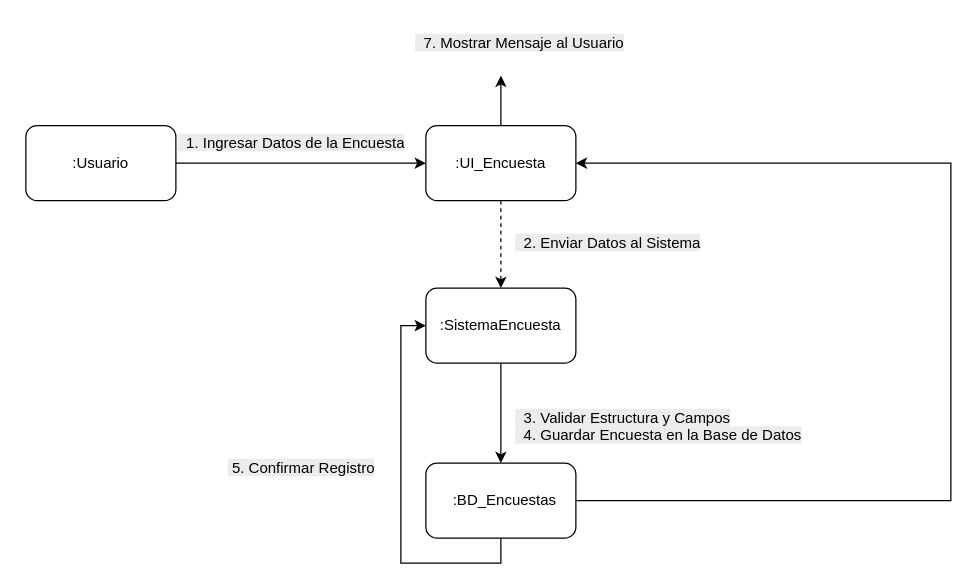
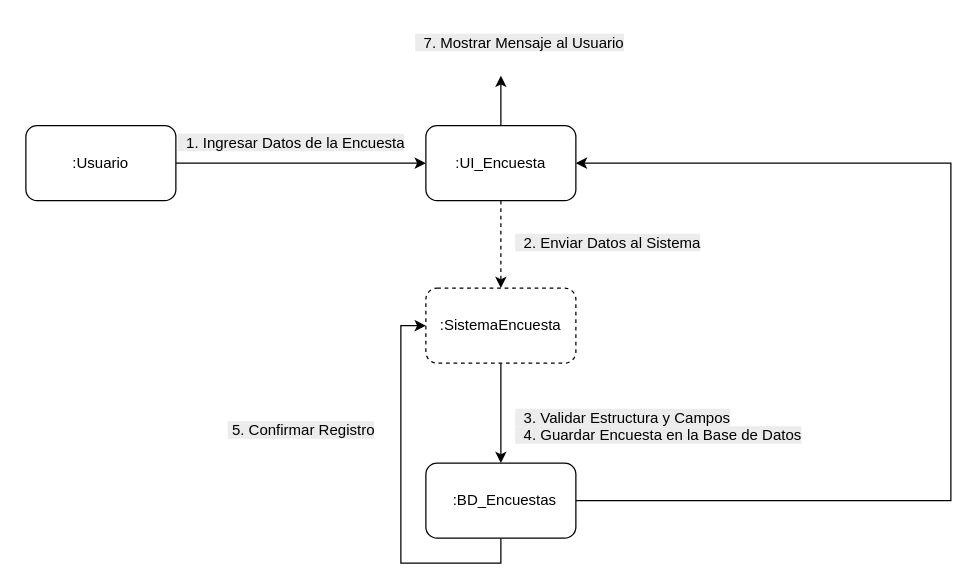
  <mxCell id="0" />
  <mxCell id="1" parent="0" />
  <mxCell id="2" style="edgeStyle=orthogonalEdgeStyle;rounded=0;orthogonalLoop=1;jettySize=auto;html=1;exitX=1;exitY=0.5;exitDx=0;exitDy=0;entryX=0;entryY=0.5;entryDx=0;entryDy=0;" edge="1" parent="1" source="3" target="9"><mxGeometry relative="1" as="geometry" /></mxCell>
  <mxCell id="3" value="&lt;span style=&quot;text-align: left;&quot;&gt;:Usuario&lt;/span&gt;" style="rounded=1;whiteSpace=wrap;html=1;" vertex="1" parent="1"><mxGeometry x="20" y="100" width="120" height="60" as="geometry" /></mxCell>
  <mxCell id="4" style="edgeStyle=orthogonalEdgeStyle;rounded=0;orthogonalLoop=1;jettySize=auto;html=1;exitX=0.5;exitY=1;exitDx=0;exitDy=0;entryX=0;entryY=0.5;entryDx=0;entryDy=0;" edge="1" parent="1" source="6" target="11"><mxGeometry relative="1" as="geometry" /></mxCell>
  <mxCell id="5" style="edgeStyle=orthogonalEdgeStyle;rounded=0;orthogonalLoop=1;jettySize=auto;html=1;exitX=1;exitY=0.5;exitDx=0;exitDy=0;entryX=1;entryY=0.5;entryDx=0;entryDy=0;" edge="1" parent="1" source="6" target="9"><mxGeometry relative="1" as="geometry"><Array as="points"><mxPoint x="760" y="400" /><mxPoint x="760" y="130" /></Array></mxGeometry></mxCell>
  <mxCell id="6" value="&lt;span style=&quot;text-align: left;&quot;&gt;&amp;nbsp;&amp;nbsp;:BD_Encuestas&lt;/span&gt;" style="rounded=1;whiteSpace=wrap;html=1;" vertex="1" parent="1"><mxGeometry x="340" y="370" width="120" height="60" as="geometry" /></mxCell>
  <mxCell id="7" style="edgeStyle=orthogonalEdgeStyle;rounded=0;orthogonalLoop=1;jettySize=auto;html=1;exitX=0.5;exitY=1;exitDx=0;exitDy=0;entryX=0.5;entryY=0;entryDx=0;entryDy=0;dashed=1;" edge="1" parent="1" source="9" target="11"><mxGeometry relative="1" as="geometry" /></mxCell>
  <mxCell id="8" style="edgeStyle=orthogonalEdgeStyle;rounded=0;orthogonalLoop=1;jettySize=auto;html=1;exitX=0.5;exitY=0;exitDx=0;exitDy=0;" edge="1" parent="1" source="9"><mxGeometry relative="1" as="geometry"><mxPoint x="400" y="60" as="targetPoint" /></mxGeometry></mxCell>
  <mxCell id="9" value="&lt;span style=&quot;text-align: left;&quot;&gt;:UI_Encuesta&lt;/span&gt;" style="rounded=1;whiteSpace=wrap;html=1;" vertex="1" parent="1"><mxGeometry x="340" y="100" width="120" height="60" as="geometry" /></mxCell>
  <mxCell id="10" style="edgeStyle=orthogonalEdgeStyle;rounded=0;orthogonalLoop=1;jettySize=auto;html=1;exitX=0.5;exitY=1;exitDx=0;exitDy=0;entryX=0.5;entryY=0;entryDx=0;entryDy=0;" edge="1" parent="1" source="11" target="6"><mxGeometry relative="1" as="geometry" /></mxCell>
- <mxCell id="11" value="&lt;span style=&quot;text-align: left;&quot;&gt;:SistemaEncuesta&lt;/span&gt;" style="rounded=1;whiteSpace=wrap;html=1;" vertex="1" parent="1"><mxGeometry x="340" y="230" width="120" height="60" as="geometry" /></mxCell>
+ <mxCell id="11" value="&lt;span style=&quot;text-align: left;&quot;&gt;:SistemaEncuesta&lt;/span&gt;" style="rounded=1;whiteSpace=wrap;html=1;dashed=1;" vertex="1" parent="1"><mxGeometry x="340" y="230" width="120" height="60" as="geometry" /></mxCell>
  <mxCell id="12" value="&lt;span style=&quot;color: rgb(0, 0, 0); font-family: Helvetica; font-size: 12px; font-style: normal; font-variant-ligatures: normal; font-variant-caps: normal; font-weight: 400; letter-spacing: normal; orphans: 2; text-align: left; text-indent: 0px; text-transform: none; widows: 2; word-spacing: 0px; -webkit-text-stroke-width: 0px; white-space: normal; background-color: rgb(236, 236, 236); text-decoration-thickness: initial; text-decoration-style: initial; text-decoration-color: initial; display: inline !important; float: none;&quot;&gt;&amp;nbsp; 1. Ingresar Datos de la Encuesta&lt;/span&gt;&lt;br style=&quot;forced-color-adjust: none; padding: 0px; margin: 0px; color: rgb(0, 0, 0); font-family: Helvetica; font-size: 12px; font-style: normal; font-variant-ligatures: normal; font-variant-caps: normal; font-weight: 400; letter-spacing: normal; orphans: 2; text-align: left; text-indent: 0px; text-transform: none; widows: 2; word-spacing: 0px; -webkit-text-stroke-width: 0px; white-space: normal; background-color: rgb(236, 236, 236); text-decoration-thickness: initial; text-decoration-style: initial; text-decoration-color: initial;&quot;&gt;" style="text;whiteSpace=wrap;html=1;" vertex="1" parent="1"><mxGeometry x="140" y="100" width="210" height="40" as="geometry" /></mxCell>
  <mxCell id="13" value="&lt;span style=&quot;color: rgb(0, 0, 0); font-family: Helvetica; font-size: 12px; font-style: normal; font-variant-ligatures: normal; font-variant-caps: normal; font-weight: 400; letter-spacing: normal; orphans: 2; text-align: left; text-indent: 0px; text-transform: none; widows: 2; word-spacing: 0px; -webkit-text-stroke-width: 0px; white-space: normal; background-color: rgb(236, 236, 236); text-decoration-thickness: initial; text-decoration-style: initial; text-decoration-color: initial; display: inline !important; float: none;&quot;&gt;&amp;nbsp; 2. Enviar Datos al Sistema&lt;/span&gt;&lt;br style=&quot;forced-color-adjust: none; padding: 0px; margin: 0px; color: rgb(0, 0, 0); font-family: Helvetica; font-size: 12px; font-style: normal; font-variant-ligatures: normal; font-variant-caps: normal; font-weight: 400; letter-spacing: normal; orphans: 2; text-align: left; text-indent: 0px; text-transform: none; widows: 2; word-spacing: 0px; -webkit-text-stroke-width: 0px; white-space: normal; background-color: rgb(236, 236, 236); text-decoration-thickness: initial; text-decoration-style: initial; text-decoration-color: initial;&quot;&gt;" style="text;whiteSpace=wrap;html=1;" vertex="1" parent="1"><mxGeometry x="410" y="180" width="180" height="40" as="geometry" /></mxCell>
  <mxCell id="14" value="&lt;span style=&quot;color: rgb(0, 0, 0); font-family: Helvetica; font-size: 12px; font-style: normal; font-variant-ligatures: normal; font-variant-caps: normal; font-weight: 400; letter-spacing: normal; orphans: 2; text-align: left; text-indent: 0px; text-transform: none; widows: 2; word-spacing: 0px; -webkit-text-stroke-width: 0px; white-space: normal; background-color: rgb(236, 236, 236); text-decoration-thickness: initial; text-decoration-style: initial; text-decoration-color: initial; float: none; display: inline !important;&quot;&gt;&amp;nbsp; 3. Validar Estructura y Campos&lt;/span&gt;&lt;br style=&quot;forced-color-adjust: none; padding: 0px; margin: 0px; color: rgb(0, 0, 0); font-family: Helvetica; font-size: 12px; font-style: normal; font-variant-ligatures: normal; font-variant-caps: normal; font-weight: 400; letter-spacing: normal; orphans: 2; text-align: left; text-indent: 0px; text-transform: none; widows: 2; word-spacing: 0px; -webkit-text-stroke-width: 0px; white-space: normal; background-color: rgb(236, 236, 236); text-decoration-thickness: initial; text-decoration-style: initial; text-decoration-color: initial;&quot;&gt;&lt;span style=&quot;color: rgb(0, 0, 0); font-family: Helvetica; font-size: 12px; font-style: normal; font-variant-ligatures: normal; font-variant-caps: normal; font-weight: 400; letter-spacing: normal; orphans: 2; text-align: left; text-indent: 0px; text-transform: none; widows: 2; word-spacing: 0px; -webkit-text-stroke-width: 0px; white-space: normal; background-color: rgb(236, 236, 236); text-decoration-thickness: initial; text-decoration-style: initial; text-decoration-color: initial; float: none; display: inline !important;&quot;&gt;&amp;nbsp; 4. Guardar Encuesta en la Base de Datos&lt;/span&gt;" style="text;whiteSpace=wrap;html=1;" vertex="1" parent="1"><mxGeometry x="410" y="320" width="260" height="70" as="geometry" /></mxCell>
- <mxCell id="15" value="&lt;span style=&quot;color: rgb(0, 0, 0); font-family: Helvetica; font-size: 12px; font-style: normal; font-variant-ligatures: normal; font-variant-caps: normal; font-weight: 400; letter-spacing: normal; orphans: 2; text-align: left; text-indent: 0px; text-transform: none; widows: 2; word-spacing: 0px; -webkit-text-stroke-width: 0px; white-space: normal; background-color: rgb(236, 236, 236); text-decoration-thickness: initial; text-decoration-style: initial; text-decoration-color: initial; display: inline !important; float: none;&quot;&gt;&lt;span&gt;&amp;nbsp;&lt;/span&gt;5. Confirmar Registro&lt;/span&gt;" style="text;whiteSpace=wrap;html=1;" vertex="1" parent="1"><mxGeometry x="180" y="360" width="150" height="40" as="geometry" /></mxCell>
+ <mxCell id="15" value="&lt;span style=&quot;color: rgb(0, 0, 0); font-family: Helvetica; font-size: 12px; font-style: normal; font-variant-ligatures: normal; font-variant-caps: normal; font-weight: 400; letter-spacing: normal; orphans: 2; text-align: left; text-indent: 0px; text-transform: none; widows: 2; word-spacing: 0px; -webkit-text-stroke-width: 0px; white-space: normal; background-color: rgb(236, 236, 236); text-decoration-thickness: initial; text-decoration-style: initial; text-decoration-color: initial; display: inline !important; float: none;&quot;&gt;&lt;span&gt;&amp;nbsp;&lt;/span&gt;5. Confirmar Registro&lt;/span&gt;" style="text;whiteSpace=wrap;html=1;" vertex="1" parent="1"><mxGeometry x="180" y="330" width="150" height="40" as="geometry" /></mxCell>
  <mxCell id="16" value="&lt;span style=&quot;color: rgb(0, 0, 0); font-family: Helvetica; font-size: 12px; font-style: normal; font-variant-ligatures: normal; font-variant-caps: normal; font-weight: 400; letter-spacing: normal; orphans: 2; text-align: left; text-indent: 0px; text-transform: none; widows: 2; word-spacing: 0px; -webkit-text-stroke-width: 0px; white-space: normal; background-color: rgb(236, 236, 236); text-decoration-thickness: initial; text-decoration-style: initial; text-decoration-color: initial; display: inline !important; float: none;&quot;&gt;&amp;nbsp; 7. Mostrar Mensaje al Usuario&lt;/span&gt;" style="text;whiteSpace=wrap;html=1;" vertex="1" parent="1"><mxGeometry x="330" y="20" width="200" height="40" as="geometry" /></mxCell>
